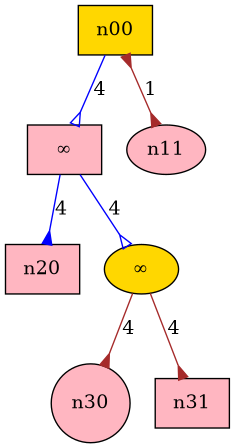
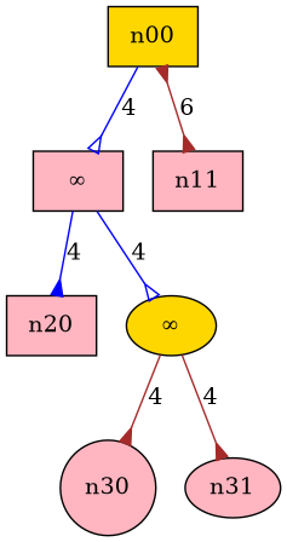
  digraph {
    node [fillcolor=lightpink shape=box style=filled]
    edge [arrowhead=inv arrowtail=none color=blue dir=both]
    n10 [label="&infin;" style="solid,filled"]
    n20
    n21 [fillcolor=gold label="&infin;" shape=ellipse style="solid,filled"]
    n00 [fillcolor=gold]
-   n11 [shape=ellipse]
+   n11
    n30 [shape=circle]
-   n31
+   n31 [shape=ellipse]
    n10 -> n20 [label=4]
    n10 -> n21 [arrowhead=oinv label=4]
    n21 -> n30 [color=brown label=4]
    n21 -> n31 [color=brown label=4]
    n00 -> n10 [arrowhead=oinv label=4]
-   n00 -> n11 [arrowtail=inv color=brown label=1]
+   n00 -> n11 [arrowtail=inv color=brown label=6]
  }
